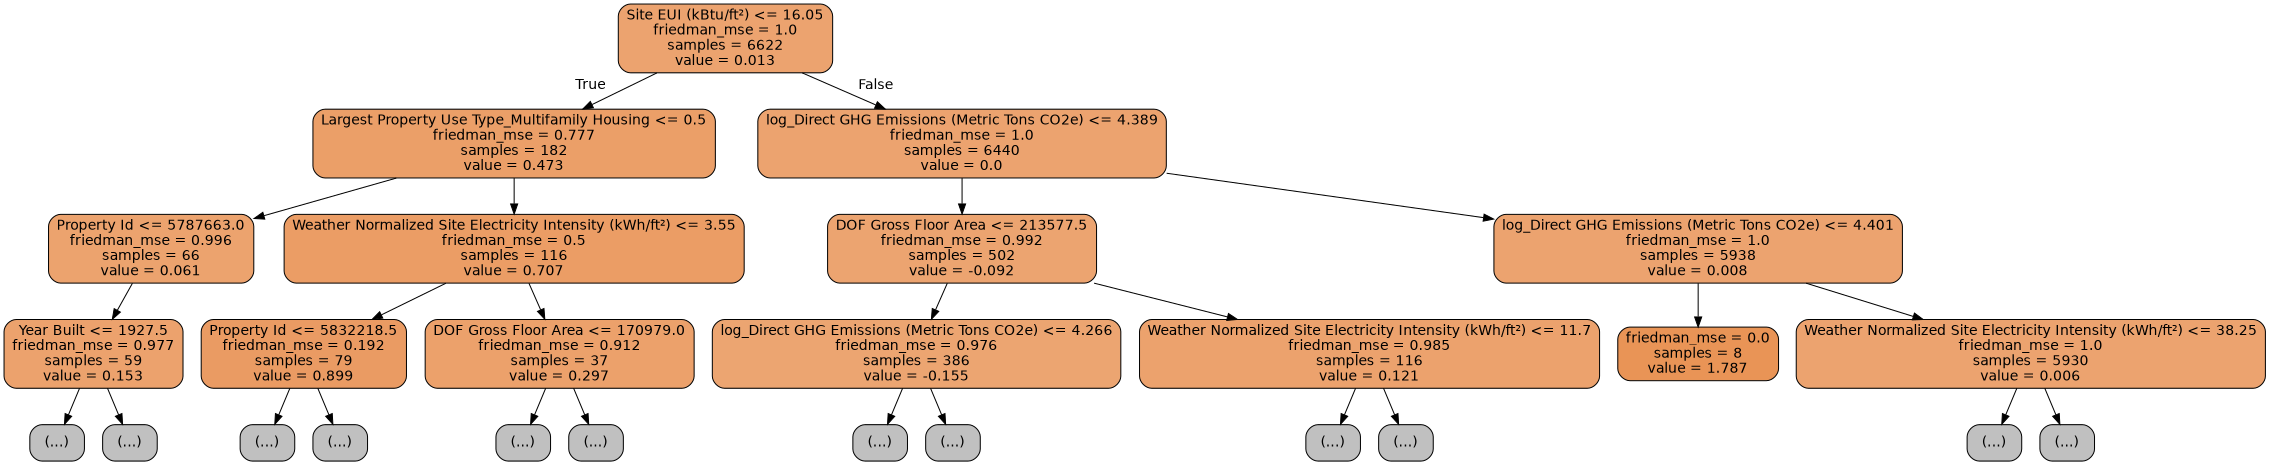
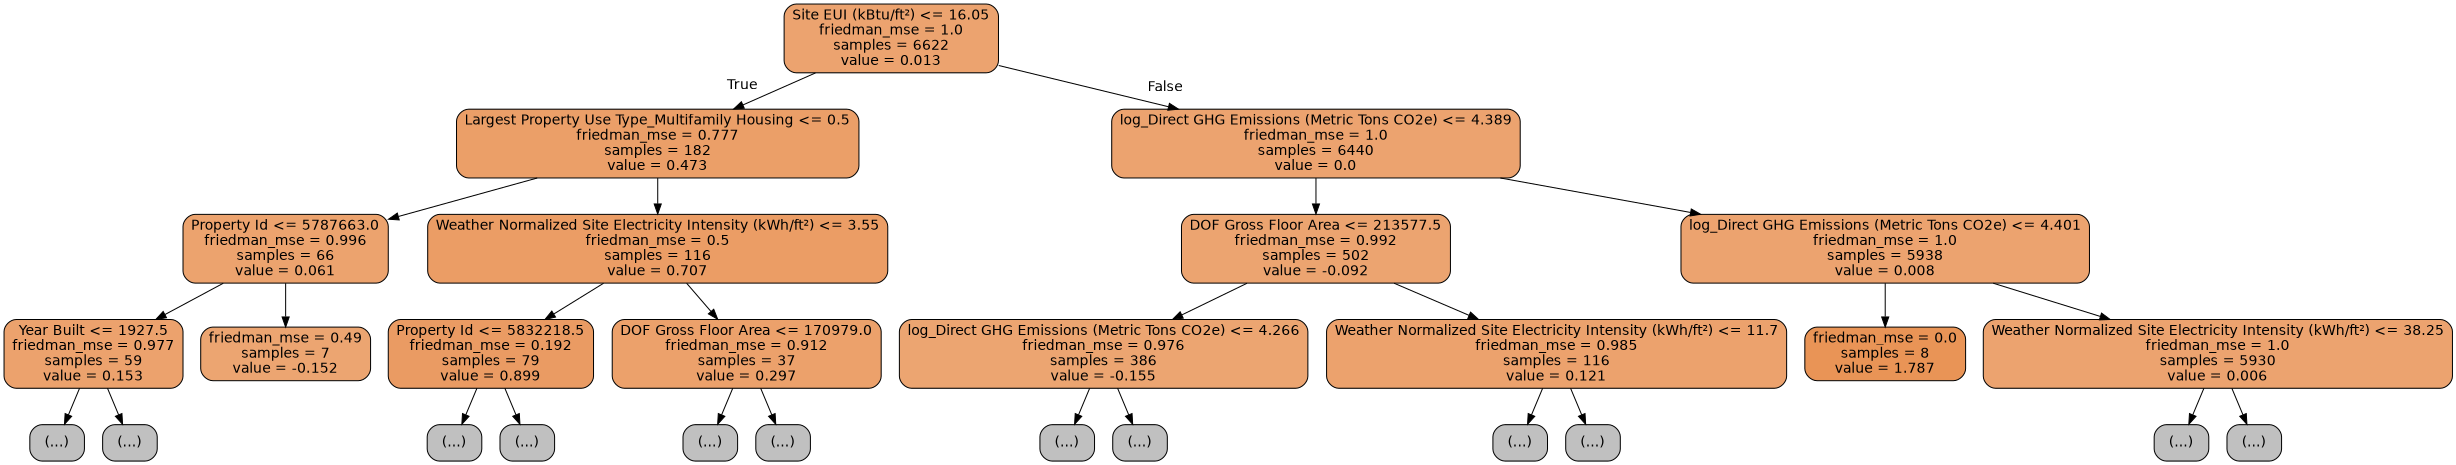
  digraph {
    node [color=black fillcolor="#C0C0C0" fontname=helvetica shape=box style="filled, rounded"]
    edge [fontname=helvetica]
    n1 [fillcolor="#eca36f" label="Site EUI (kBtu/ft²) <= 16.05\nfriedman_mse = 1.0\nsamples = 6622\nvalue = 0.013"]
    n2 [fillcolor="#eb9f68" label="Largest Property Use Type_Multifamily Housing <= 0.5\nfriedman_mse = 0.777\nsamples = 182\nvalue = 0.473"]
    n3 [fillcolor="#eca36f" label="log_Direct GHG Emissions (Metric Tons CO2e) <= 4.389\nfriedman_mse = 1.0\nsamples = 6440\nvalue = 0.0"]
    n4 [fillcolor="#eca36e" label="Property Id <= 5787663.0\nfriedman_mse = 0.996\nsamples = 66\nvalue = 0.061"]
    n5 [fillcolor="#eb9d65" label="Weather Normalized Site Electricity Intensity (kWh/ft²) <= 3.55\nfriedman_mse = 0.5\nsamples = 116\nvalue = 0.707"]
    n6 [fillcolor="#eca26d" label="Year Built <= 1927.5\nfriedman_mse = 0.977\nsamples = 59\nvalue = 0.153"]
+   n7 [fillcolor="#eca571" label="friedman_mse = 0.49\nsamples = 7\nvalue = -0.152"]
    n8 [label="(...)"]
    n9 [label="(...)"]
    n10 [fillcolor="#ea9b63" label="Property Id <= 5832218.5\nfriedman_mse = 0.192\nsamples = 79\nvalue = 0.899"]
    n11 [fillcolor="#eca16b" label="DOF Gross Floor Area <= 170979.0\nfriedman_mse = 0.912\nsamples = 37\nvalue = 0.297"]
    n12 [label="(...)"]
    n13 [label="(...)"]
    n14 [label="(...)"]
    n15 [label="(...)"]
    n16 [fillcolor="#eca470" label="DOF Gross Floor Area <= 213577.5\nfriedman_mse = 0.992\nsamples = 502\nvalue = -0.092"]
    n17 [fillcolor="#eca36f" label="log_Direct GHG Emissions (Metric Tons CO2e) <= 4.401\nfriedman_mse = 1.0\nsamples = 5938\nvalue = 0.008"]
    n18 [fillcolor="#eca571" label="log_Direct GHG Emissions (Metric Tons CO2e) <= 4.266\nfriedman_mse = 0.976\nsamples = 386\nvalue = -0.155"]
    n19 [fillcolor="#eca26d" label="Weather Normalized Site Electricity Intensity (kWh/ft²) <= 11.7\nfriedman_mse = 0.985\nsamples = 116\nvalue = 0.121"]
    n20 [label="(...)"]
    n21 [label="(...)"]
    n22 [label="(...)"]
    n23 [label="(...)"]
    n24 [fillcolor="#e99456" label="friedman_mse = 0.0\nsamples = 8\nvalue = 1.787"]
    n25 [fillcolor="#eca36f" label="Weather Normalized Site Electricity Intensity (kWh/ft²) <= 38.25\nfriedman_mse = 1.0\nsamples = 5930\nvalue = 0.006"]
    n26 [label="(...)"]
    n27 [label="(...)"]
    n1 -> n2 [headlabel=True labelangle=45 labeldistance=2.5]
    n1 -> n3 [headlabel=False labelangle=-45 labeldistance=2.5]
    n2 -> n4
    n2 -> n5
    n3 -> n16
    n3 -> n17
    n4 -> n6
+   n4 -> n7
    n5 -> n10
    n5 -> n11
    n6 -> n8
    n6 -> n9
    n10 -> n12
    n10 -> n13
    n11 -> n14
    n11 -> n15
    n16 -> n18
    n16 -> n19
    n17 -> n24
    n17 -> n25
    n18 -> n20
    n18 -> n21
    n19 -> n22
    n19 -> n23
    n25 -> n26
    n25 -> n27
  }
